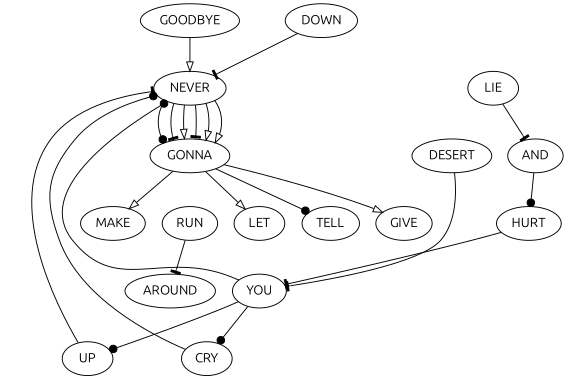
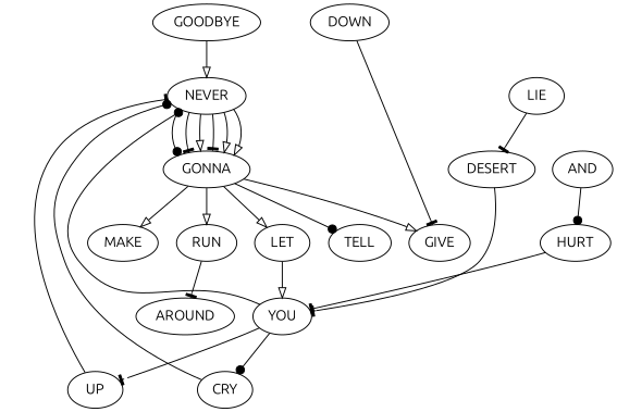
  digraph {
    fontname=Ubuntu
    node [fontname=Ubuntu]
    edge [arrowhead=onormal fontname=Ubuntu]
    NEVER
    GONNA
    GIVE
    LET
    RUN
    MAKE
    TELL
    YOU
    AROUND
    UP
    CRY
    DOWN
    AND
    HURT
    DESERT
    GOODBYE
    LIE
    NEVER -> GONNA [arrowhead=dot]
    NEVER -> GONNA [arrowhead=tee]
    NEVER -> GONNA
    NEVER -> GONNA [arrowhead=tee]
    NEVER -> GONNA
    NEVER -> GONNA
    GONNA -> GIVE
    GONNA -> LET
+   GONNA -> RUN
    GONNA -> MAKE
    GONNA -> TELL [arrowhead=dot]
+   LET -> YOU
    RUN -> AROUND [arrowhead=tee]
    YOU -> NEVER [arrowhead=dot]
-   YOU -> UP [arrowhead=dot]
+   YOU -> UP [arrowhead=tee]
    YOU -> CRY [arrowhead=dot]
    UP -> NEVER [arrowhead=tee]
    CRY -> NEVER [arrowhead=dot]
-   DOWN -> NEVER [arrowhead=tee]
+   DOWN -> GIVE [arrowhead=tee]
    AND -> HURT [arrowhead=dot]
    HURT -> YOU [arrowhead=tee]
    DESERT -> YOU [arrowhead=tee]
    GOODBYE -> NEVER
-   LIE -> AND [arrowhead=tee]
+   LIE -> DESERT [arrowhead=tee]
  }
